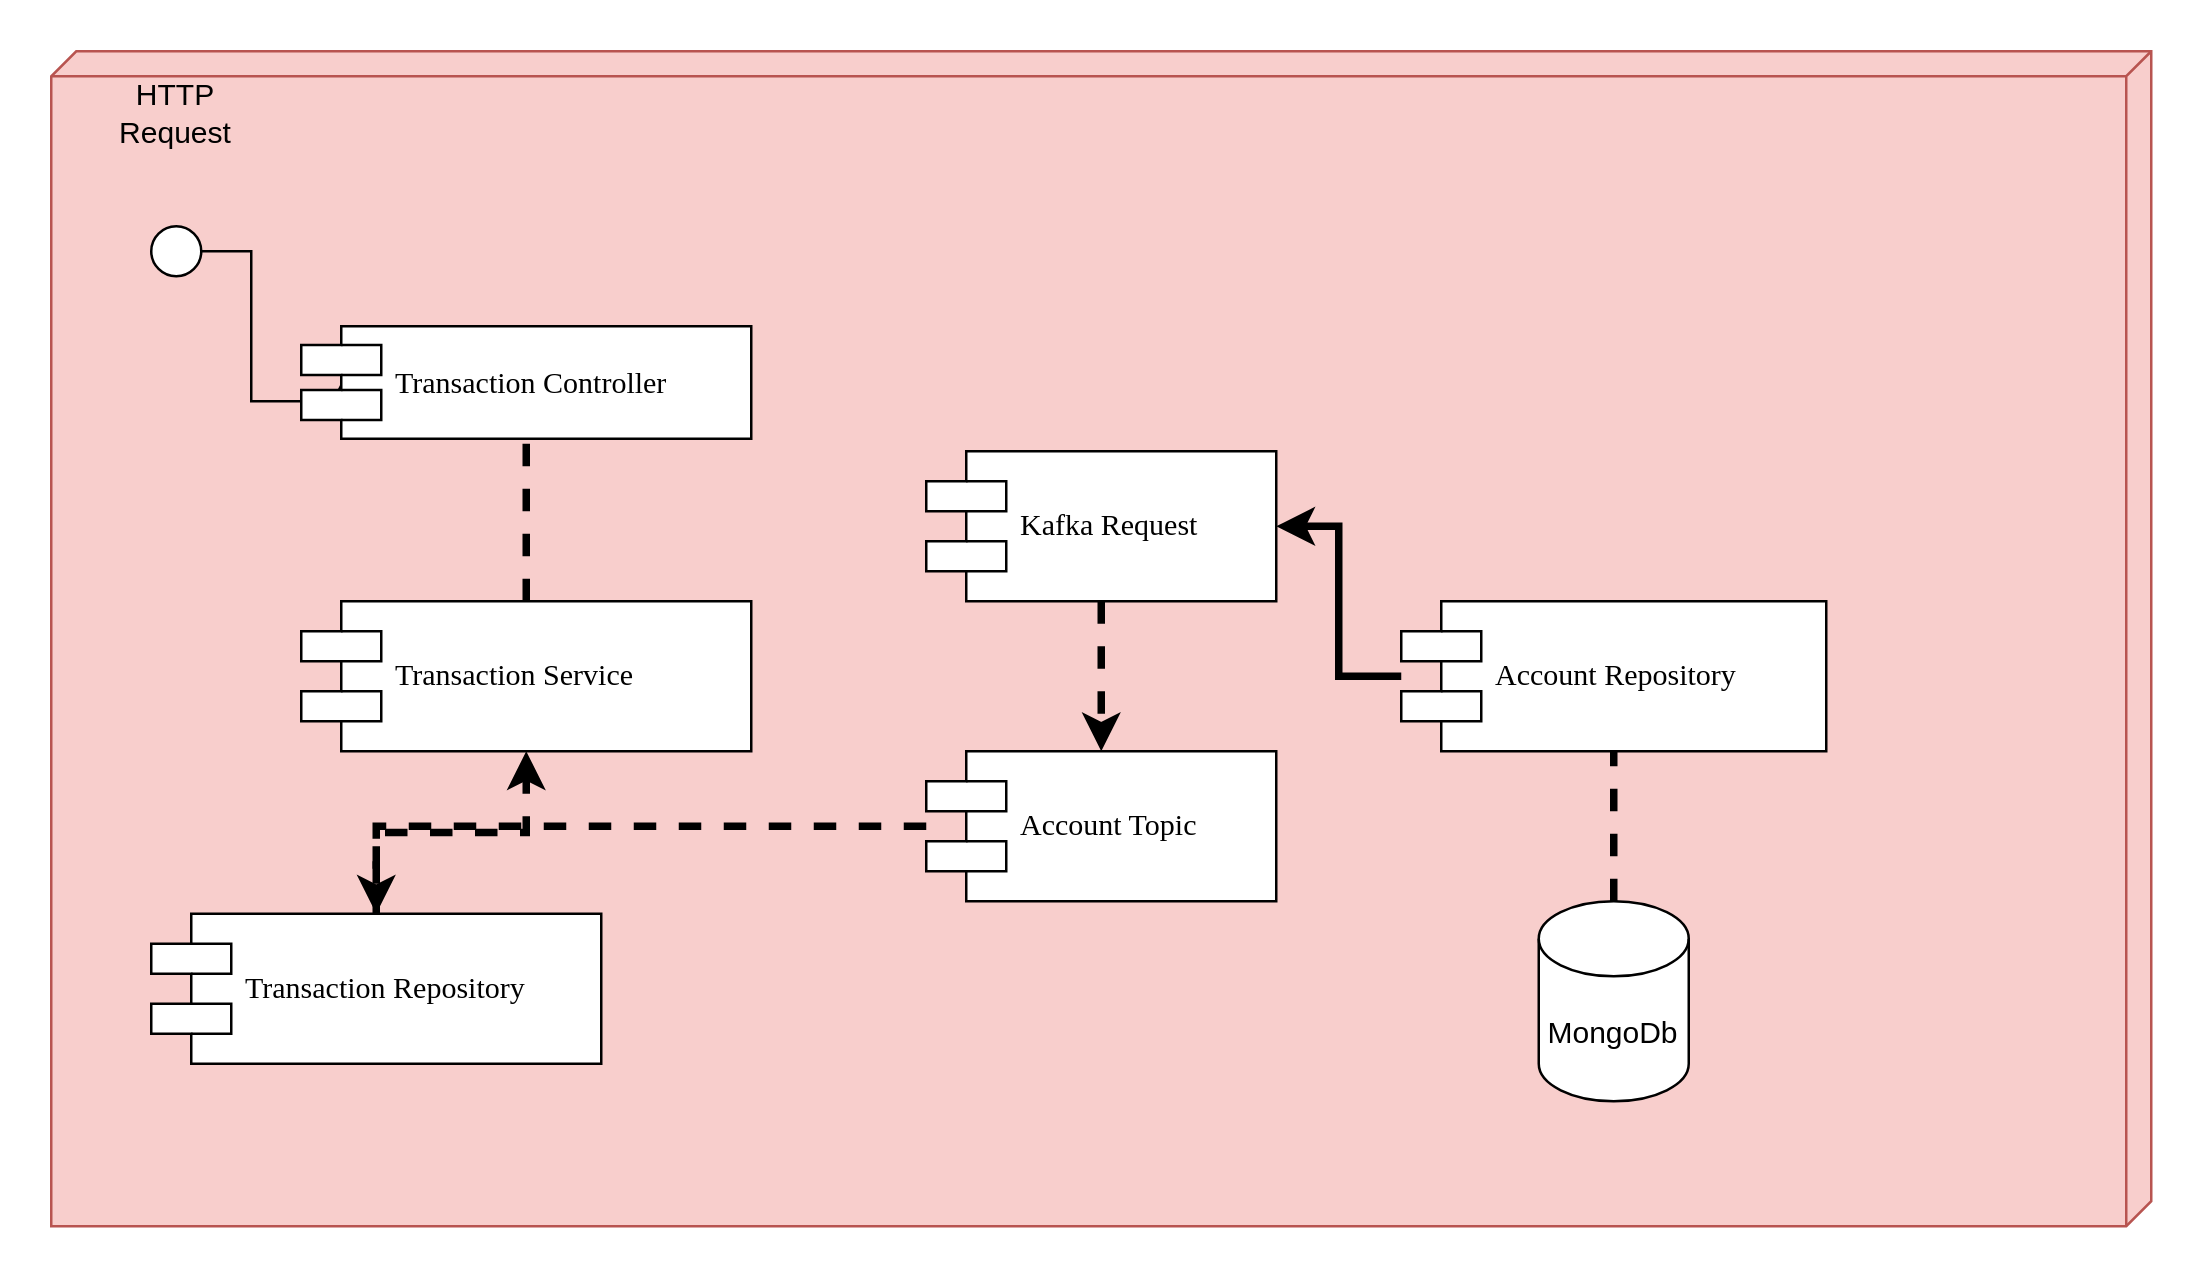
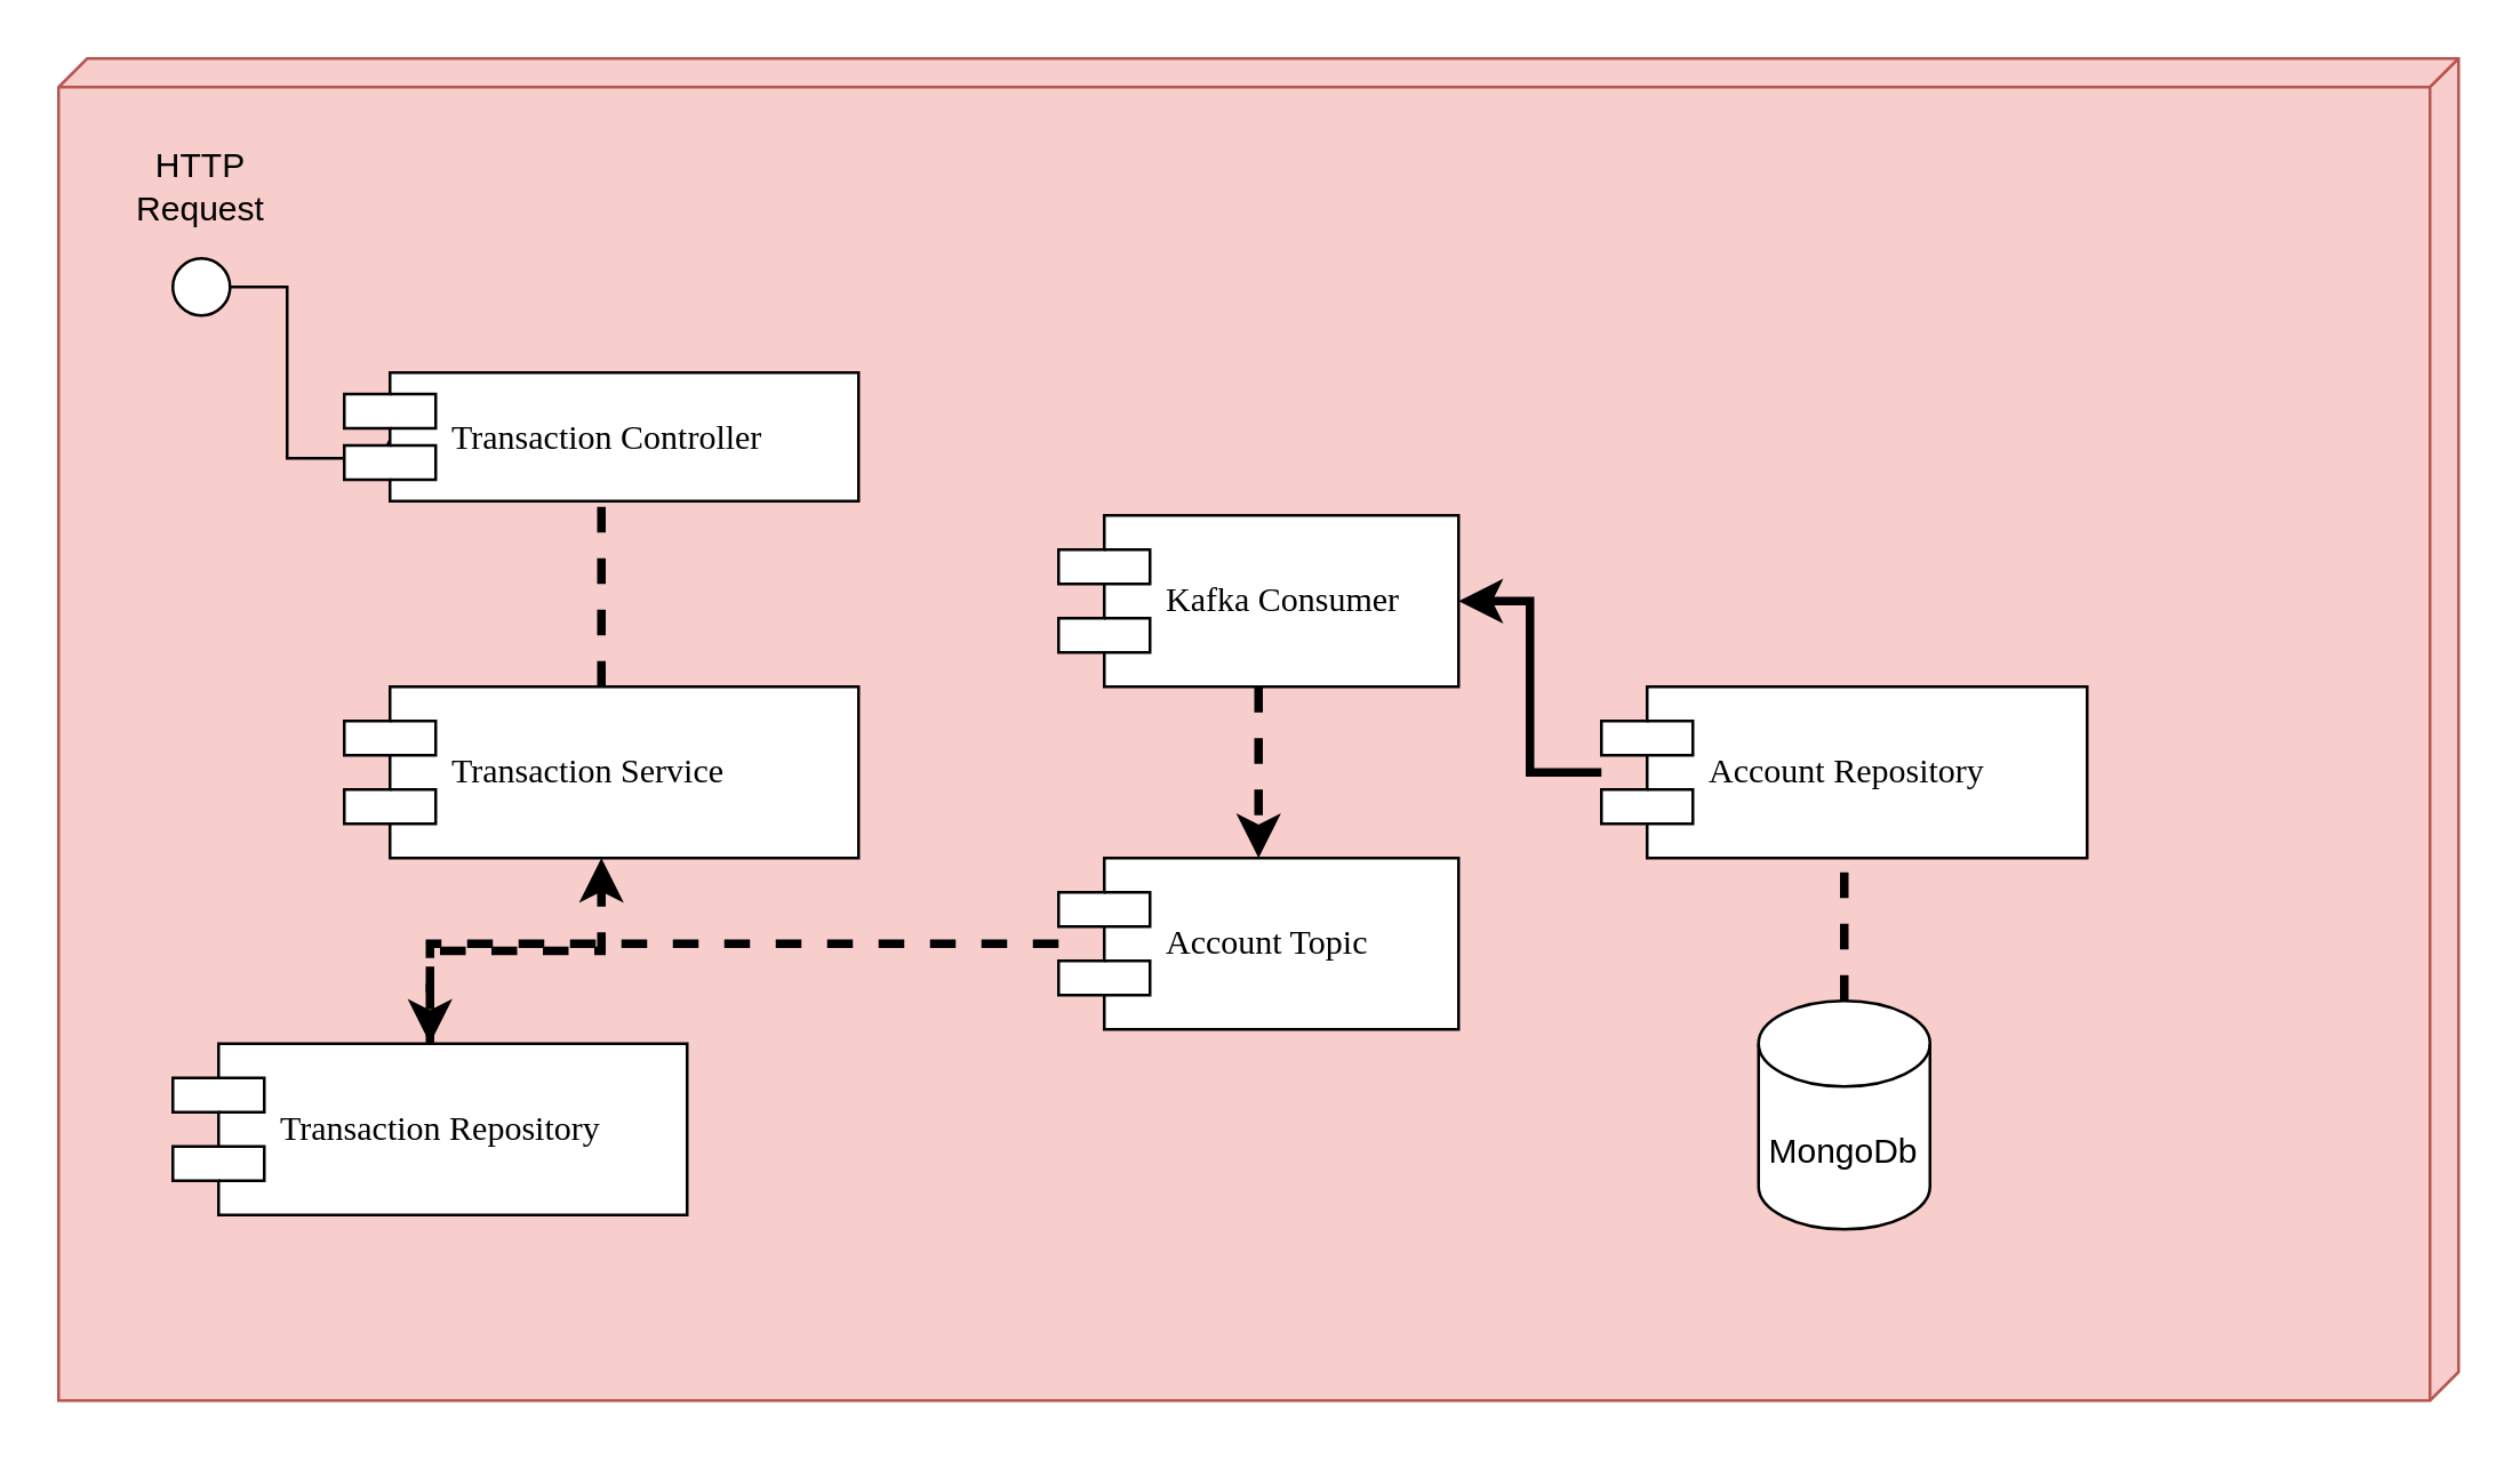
  <mxCell id="0" />
  <mxCell id="1" parent="0" />
  <mxCell id="2" value="" style="verticalAlign=top;align=left;spacingTop=8;spacingLeft=2;spacingRight=12;shape=cube;size=10;direction=south;fontStyle=4;html=1;rounded=0;shadow=0;comic=0;labelBackgroundColor=none;strokeWidth=1;fontFamily=Verdana;fontSize=12;fillColor=#f8cecc;strokeColor=#b85450;" parent="1" vertex="1"><mxGeometry x="20" y="20" width="840" height="470" as="geometry" /></mxCell>
  <mxCell id="3" style="edgeStyle=orthogonalEdgeStyle;rounded=0;orthogonalLoop=1;jettySize=auto;html=1;exitX=1;exitY=0.5;exitDx=0;exitDy=0;entryX=0.089;entryY=0.5;entryDx=0;entryDy=0;entryPerimeter=0;" edge="1" parent="1" source="4" target="8"><mxGeometry relative="1" as="geometry"><Array as="points"><mxPoint x="100" y="100" /><mxPoint x="100" y="160" /></Array></mxGeometry></mxCell>
  <mxCell id="4" value="" style="ellipse;whiteSpace=wrap;html=1;rounded=0;shadow=0;comic=0;labelBackgroundColor=none;strokeWidth=1;fontFamily=Verdana;fontSize=12;align=center;" parent="1" vertex="1"><mxGeometry x="60" y="90" width="20" height="20" as="geometry" /></mxCell>
- <mxCell id="5" value="MongoDb" style="shape=cylinder3;whiteSpace=wrap;html=1;boundedLbl=1;backgroundOutline=1;size=15;" vertex="1" parent="1"><mxGeometry x="615" y="360" width="60" height="80" as="geometry" /></mxCell>
+ <mxCell id="5" value="MongoDb" style="shape=cylinder3;whiteSpace=wrap;html=1;boundedLbl=1;backgroundOutline=1;size=15;" vertex="1" parent="1"><mxGeometry x="615" y="350" width="60" height="80" as="geometry" /></mxCell>
  <mxCell id="6" value="" style="edgeStyle=orthogonalEdgeStyle;rounded=0;orthogonalLoop=1;jettySize=auto;html=1;dashed=1;strokeWidth=3;" edge="1" parent="1" source="7" target="11"><mxGeometry relative="1" as="geometry" /></mxCell>
  <mxCell id="7" value="Account Topic" style="shape=component;align=left;spacingLeft=36;rounded=0;shadow=0;comic=0;labelBackgroundColor=none;strokeWidth=1;fontFamily=Verdana;fontSize=12;html=1;" vertex="1" parent="1"><mxGeometry x="370" y="300" width="140" height="60" as="geometry" /></mxCell>
  <mxCell id="8" value="Transaction Controller" style="shape=component;align=left;spacingLeft=36;rounded=0;shadow=0;comic=0;labelBackgroundColor=none;strokeWidth=1;fontFamily=Verdana;fontSize=12;html=1;" vertex="1" parent="1"><mxGeometry x="120" y="130" width="180" height="45" as="geometry" /></mxCell>
  <mxCell id="9" value="Transaction Service" style="shape=component;align=left;spacingLeft=36;rounded=0;shadow=0;comic=0;labelBackgroundColor=none;strokeWidth=1;fontFamily=Verdana;fontSize=12;html=1;" vertex="1" parent="1"><mxGeometry x="120" y="240" width="180" height="60" as="geometry" /></mxCell>
  <mxCell id="10" value="" style="edgeStyle=orthogonalEdgeStyle;rounded=0;orthogonalLoop=1;jettySize=auto;html=1;dashed=1;strokeWidth=3;" edge="1" parent="1" source="11" target="9"><mxGeometry relative="1" as="geometry" /></mxCell>
  <mxCell id="11" value="Transaction Repository" style="shape=component;align=left;spacingLeft=36;rounded=0;shadow=0;comic=0;labelBackgroundColor=none;strokeWidth=1;fontFamily=Verdana;fontSize=12;html=1;" vertex="1" parent="1"><mxGeometry x="60" y="365" width="180" height="60" as="geometry" /></mxCell>
  <mxCell id="12" value="" style="edgeStyle=orthogonalEdgeStyle;rounded=0;orthogonalLoop=1;jettySize=auto;html=1;dashed=0;strokeWidth=3;" edge="1" parent="1" source="13" target="17"><mxGeometry relative="1" as="geometry" /></mxCell>
  <mxCell id="13" value="Account Repository" style="shape=component;align=left;spacingLeft=36;rounded=0;shadow=0;comic=0;labelBackgroundColor=none;strokeWidth=1;fontFamily=Verdana;fontSize=12;html=1;" vertex="1" parent="1"><mxGeometry x="560" y="240" width="170" height="60" as="geometry" /></mxCell>
- <mxCell id="14" value="HTTP Request" style="text;html=1;strokeColor=none;fillColor=none;align=center;verticalAlign=middle;whiteSpace=wrap;rounded=0;fillStyle=solid;" vertex="1" parent="1"><mxGeometry x="40" y="30" width="60" height="30" as="geometry" /></mxCell>
+ <mxCell id="14" value="HTTP Request" style="text;html=1;strokeColor=none;fillColor=none;align=center;verticalAlign=middle;whiteSpace=wrap;rounded=0;fillStyle=solid;" vertex="1" parent="1"><mxGeometry x="40" y="50" width="60" height="30" as="geometry" /></mxCell>
  <mxCell id="15" value="" style="endArrow=none;dashed=1;html=1;rounded=0;entryX=0.5;entryY=1;entryDx=0;entryDy=0;exitX=0.5;exitY=0;exitDx=0;exitDy=0;strokeWidth=3;" edge="1" parent="1" source="9" target="8"><mxGeometry width="50" height="50" relative="1" as="geometry"><mxPoint x="310" y="240" as="sourcePoint" /><mxPoint x="360" y="190" as="targetPoint" /></mxGeometry></mxCell>
  <mxCell id="16" value="" style="edgeStyle=orthogonalEdgeStyle;rounded=0;orthogonalLoop=1;jettySize=auto;html=1;dashed=1;strokeWidth=3;" edge="1" parent="1" source="17" target="7"><mxGeometry relative="1" as="geometry" /></mxCell>
- <mxCell id="17" value="Kafka Request" style="shape=component;align=left;spacingLeft=36;rounded=0;shadow=0;comic=0;labelBackgroundColor=none;strokeWidth=1;fontFamily=Verdana;fontSize=12;html=1;" vertex="1" parent="1"><mxGeometry x="370" y="180" width="140" height="60" as="geometry" /></mxCell>
+ <mxCell id="17" value="Kafka Consumer" style="shape=component;align=left;spacingLeft=36;rounded=0;shadow=0;comic=0;labelBackgroundColor=none;strokeWidth=1;fontFamily=Verdana;fontSize=12;html=1;" vertex="1" parent="1"><mxGeometry x="370" y="180" width="140" height="60" as="geometry" /></mxCell>
  <mxCell id="18" value="" style="endArrow=none;dashed=1;html=1;rounded=0;entryX=0.5;entryY=1;entryDx=0;entryDy=0;exitX=0.5;exitY=0;exitDx=0;exitDy=0;strokeWidth=3;exitPerimeter=0;" edge="1" parent="1" source="5" target="13"><mxGeometry width="50" height="50" relative="1" as="geometry"><mxPoint x="644.5" y="350" as="sourcePoint" /><mxPoint x="644.5" y="300" as="targetPoint" /></mxGeometry></mxCell>
